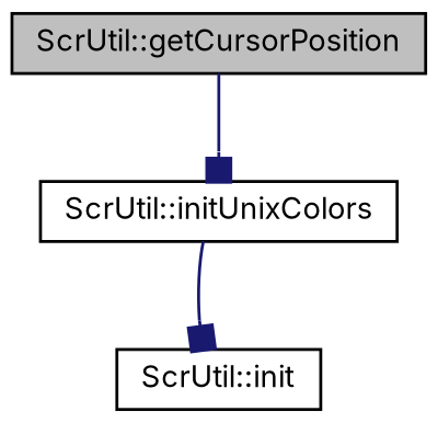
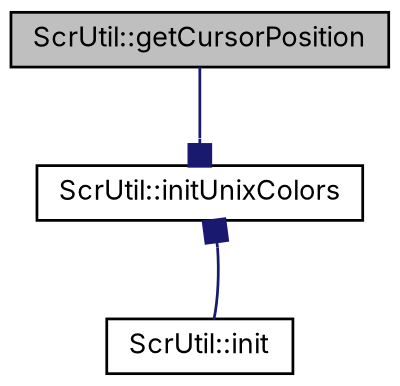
  digraph {
    fontname=Inter
    rankdir=TB
    node [color=black fontname=Inter fontsize=10 shape=record]
    edge [arrowhead=box color=midnightblue fontname=Inter fontsize=10 labelfontname=Helvetica labelfontsize=10 style=solid]
    n1 [fillcolor=grey75 fontcolor=black height=0.2 label="ScrUtil::getCursorPosition" style=filled width=0.4]
    n2 [height=0.2 label="ScrUtil::initUnixColors" width=0.4]
    n3 [height=0.2 label="ScrUtil::init" width=0.4]
    n1 -> n2
-   n2 -> n3
+   n3 -> n2
  }
